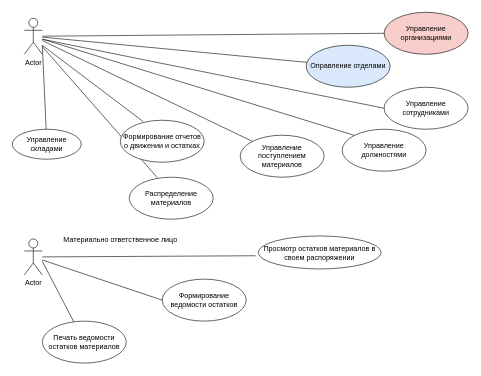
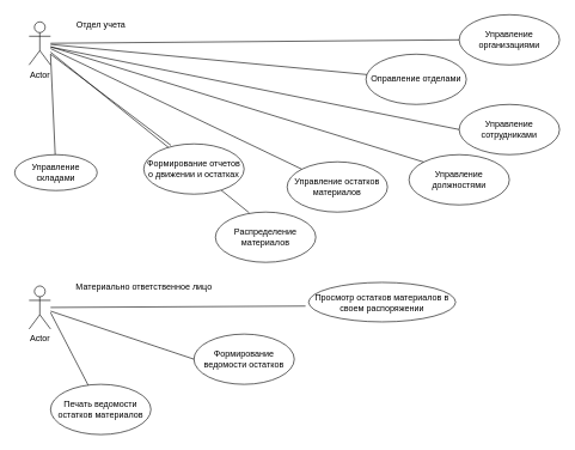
  <mxCell id="0" />
  <mxCell id="1" parent="0" />
  <mxCell id="2" value="Actor" style="shape=umlActor;verticalLabelPosition=bottom;verticalAlign=top;html=1;" vertex="1" parent="1"><mxGeometry x="40" y="30" width="30" height="60" as="geometry" /></mxCell>
  <mxCell id="3" value="Actor" style="shape=umlActor;verticalLabelPosition=bottom;verticalAlign=top;html=1;" vertex="1" parent="1"><mxGeometry x="40" y="398" width="30" height="60" as="geometry" /></mxCell>
  <mxCell id="4" value="Управление должностями" style="ellipse;whiteSpace=wrap;html=1;" vertex="1" parent="1"><mxGeometry x="570" y="215" width="140" height="70" as="geometry" /></mxCell>
  <mxCell id="5" value="Управление складами" style="ellipse;whiteSpace=wrap;html=1;" vertex="1" parent="1"><mxGeometry x="20" y="215" width="115" height="50" as="geometry" /></mxCell>
- <mxCell id="6" value="Управление организациями" style="ellipse;whiteSpace=wrap;html=1;fillColor=#f8cecc;" vertex="1" parent="1"><mxGeometry x="640" y="20" width="140" height="70" as="geometry" /></mxCell>
- <mxCell id="7" value="Оправление отделами" style="ellipse;whiteSpace=wrap;html=1;fillColor=#dae8fc;" vertex="1" parent="1"><mxGeometry x="510" y="75" width="140" height="70" as="geometry" /></mxCell>
+ <mxCell id="6" value="Управление организациями" style="ellipse;whiteSpace=wrap;html=1;" vertex="1" parent="1"><mxGeometry x="640" y="20" width="140" height="70" as="geometry" /></mxCell>
+ <mxCell id="7" value="Оправление отделами" style="ellipse;whiteSpace=wrap;html=1;" vertex="1" parent="1"><mxGeometry x="510" y="75" width="140" height="70" as="geometry" /></mxCell>
+ <mxCell id="8" value="Отдел учета" style="text;html=1;align=center;verticalAlign=middle;resizable=0;points=[];autosize=1;strokeColor=none;fillColor=none;" vertex="1" parent="1"><mxGeometry x="95" y="20" width="90" height="30" as="geometry" /></mxCell>
  <mxCell id="9" value="Материально ответственное лицо" style="text;html=1;align=center;verticalAlign=middle;resizable=0;points=[];autosize=1;strokeColor=none;fillColor=none;" vertex="1" parent="1"><mxGeometry x="90" y="385" width="220" height="30" as="geometry" /></mxCell>
  <mxCell id="10" value="Просмотр остатков материалов в своем распоряжении" style="ellipse;whiteSpace=wrap;html=1;" vertex="1" parent="1"><mxGeometry x="430" y="393" width="205" height="55" as="geometry" /></mxCell>
  <mxCell id="11" value="Формирование ведомости остатков" style="ellipse;whiteSpace=wrap;html=1;" vertex="1" parent="1"><mxGeometry x="270" y="465" width="140" height="70" as="geometry" /></mxCell>
  <mxCell id="12" value="Печать ведомости остатков материалов" style="ellipse;whiteSpace=wrap;html=1;" vertex="1" parent="1"><mxGeometry x="70" y="535" width="140" height="70" as="geometry" /></mxCell>
  <mxCell id="13" value="Управление сотрудниками" style="ellipse;whiteSpace=wrap;html=1;" vertex="1" parent="1"><mxGeometry x="640" y="145" width="140" height="70" as="geometry" /></mxCell>
- <mxCell id="14" value="Распределение материалов" style="ellipse;whiteSpace=wrap;html=1;" vertex="1" parent="1"><mxGeometry x="215" y="295" width="140" height="70" as="geometry" /></mxCell>
- <mxCell id="15" value="Управление поступлением материалов" style="ellipse;whiteSpace=wrap;html=1;" vertex="1" parent="1"><mxGeometry x="400" y="225" width="140" height="70" as="geometry" /></mxCell>
+ <mxCell id="14" value="Распределение материалов" style="ellipse;whiteSpace=wrap;html=1;" vertex="1" parent="1"><mxGeometry x="300" y="295" width="140" height="70" as="geometry" /></mxCell>
+ <mxCell id="15" value="Управление остатков материалов" style="ellipse;whiteSpace=wrap;html=1;" vertex="1" parent="1"><mxGeometry x="400" y="225" width="140" height="70" as="geometry" /></mxCell>
  <mxCell id="16" value="" style="endArrow=none;html=1;rounded=0;entryX=0;entryY=0;entryDx=0;entryDy=0;" edge="1" parent="1" source="2" target="4"><mxGeometry width="50" height="50" relative="1" as="geometry"><mxPoint x="330" y="365" as="sourcePoint" /><mxPoint x="380" y="315" as="targetPoint" /></mxGeometry></mxCell>
  <mxCell id="17" value="" style="endArrow=none;html=1;rounded=0;" edge="1" parent="1" source="2" target="7"><mxGeometry width="50" height="50" relative="1" as="geometry"><mxPoint x="330" y="365" as="sourcePoint" /><mxPoint x="380" y="315" as="targetPoint" /></mxGeometry></mxCell>
  <mxCell id="18" value="" style="endArrow=none;html=1;rounded=0;" edge="1" parent="1" target="5"><mxGeometry width="50" height="50" relative="1" as="geometry"><mxPoint x="70" y="75" as="sourcePoint" /><mxPoint x="380" y="315" as="targetPoint" /></mxGeometry></mxCell>
  <mxCell id="19" value="" style="endArrow=none;html=1;rounded=0;entryX=0;entryY=0.5;entryDx=0;entryDy=0;" edge="1" parent="1" source="2" target="6"><mxGeometry width="50" height="50" relative="1" as="geometry"><mxPoint x="330" y="365" as="sourcePoint" /><mxPoint x="380" y="315" as="targetPoint" /></mxGeometry></mxCell>
  <mxCell id="20" value="" style="endArrow=none;html=1;rounded=0;entryX=0;entryY=0.5;entryDx=0;entryDy=0;" edge="1" parent="1" target="13"><mxGeometry width="50" height="50" relative="1" as="geometry"><mxPoint x="70" y="65" as="sourcePoint" /><mxPoint x="380" y="315" as="targetPoint" /></mxGeometry></mxCell>
  <mxCell id="21" value="" style="endArrow=none;html=1;rounded=0;entryX=0;entryY=0.5;entryDx=0;entryDy=0;" edge="1" parent="1" source="3" target="11"><mxGeometry width="50" height="50" relative="1" as="geometry"><mxPoint x="70" y="355" as="sourcePoint" /><mxPoint x="500" y="435" as="targetPoint" /></mxGeometry></mxCell>
  <mxCell id="22" value="" style="endArrow=none;html=1;rounded=0;" edge="1" parent="1" source="12"><mxGeometry width="50" height="50" relative="1" as="geometry"><mxPoint x="450" y="485" as="sourcePoint" /><mxPoint x="70" y="435" as="targetPoint" /></mxGeometry></mxCell>
  <mxCell id="23" value="" style="endArrow=none;html=1;rounded=0;exitX=-0.021;exitY=0.6;exitDx=0;exitDy=0;exitPerimeter=0;" edge="1" parent="1" source="10" target="3"><mxGeometry width="50" height="50" relative="1" as="geometry"><mxPoint x="450" y="395" as="sourcePoint" /><mxPoint x="70" y="355" as="targetPoint" /></mxGeometry></mxCell>
  <mxCell id="24" value="" style="endArrow=none;html=1;rounded=0;exitX=0;exitY=0;exitDx=0;exitDy=0;" edge="1" parent="1" source="15" target="2"><mxGeometry width="50" height="50" relative="1" as="geometry"><mxPoint x="390" y="415" as="sourcePoint" /><mxPoint x="440" y="365" as="targetPoint" /></mxGeometry></mxCell>
  <mxCell id="25" value="" style="endArrow=none;html=1;rounded=0;exitX=0.336;exitY=0.014;exitDx=0;exitDy=0;exitPerimeter=0;" edge="1" parent="1" source="14" target="2"><mxGeometry width="50" height="50" relative="1" as="geometry"><mxPoint x="390" y="415" as="sourcePoint" /><mxPoint x="440" y="365" as="targetPoint" /></mxGeometry></mxCell>
  <mxCell id="26" value="Формирование отчетов о движении и остатках" style="ellipse;whiteSpace=wrap;html=1;" vertex="1" parent="1"><mxGeometry x="200" y="200" width="140" height="70" as="geometry" /></mxCell>
  <mxCell id="27" value="" style="endArrow=none;html=1;rounded=0;exitX=0.271;exitY=0.029;exitDx=0;exitDy=0;exitPerimeter=0;" edge="1" parent="1" source="26"><mxGeometry width="50" height="50" relative="1" as="geometry"><mxPoint x="370" y="415" as="sourcePoint" /><mxPoint x="70" y="75" as="targetPoint" /></mxGeometry></mxCell>
